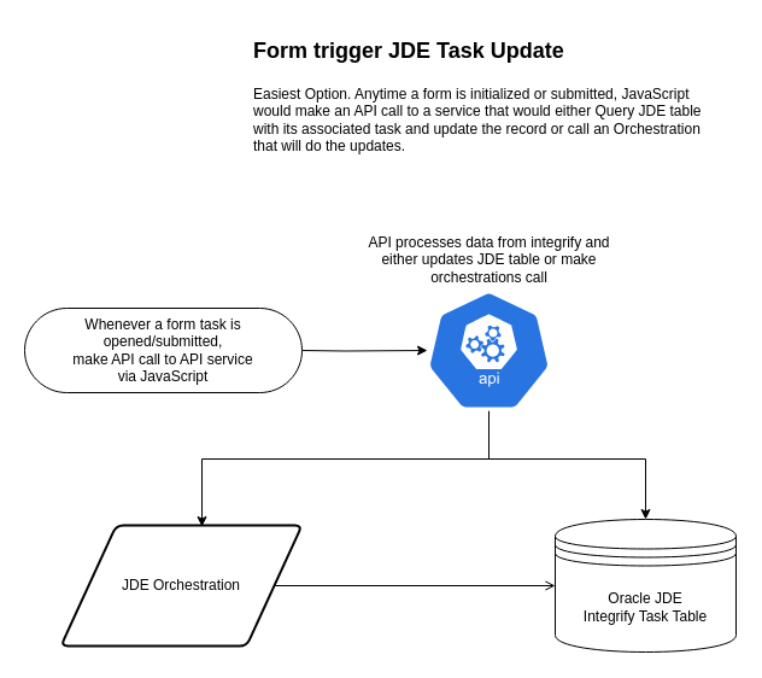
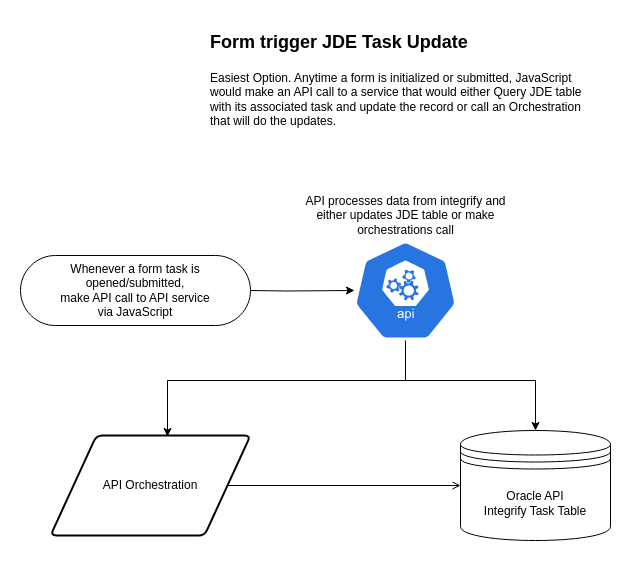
  <mxCell id="0" />
  <mxCell id="1" parent="0" />
  <mxCell id="2" style="edgeStyle=orthogonalEdgeStyle;rounded=0;orthogonalLoop=1;jettySize=auto;html=1;entryX=0.2;entryY=0.5;entryDx=0;entryDy=0;entryPerimeter=0;" edge="1" parent="1" target="6"><mxGeometry relative="1" as="geometry"><mxPoint x="250" y="290" as="sourcePoint" /></mxGeometry></mxCell>
  <mxCell id="3" value="Whenever a form task is opened/submitted,&lt;br&gt;make API call to API service &lt;br&gt;via JavaScript" style="html=1;dashed=0;whiteSpace=wrap;shape=mxgraph.dfd.start" vertex="1" parent="1"><mxGeometry x="20" y="255" width="230" height="70" as="geometry" /></mxCell>
  <mxCell id="4" style="edgeStyle=orthogonalEdgeStyle;rounded=0;orthogonalLoop=1;jettySize=auto;html=1;" edge="1" parent="1" source="6" target="8"><mxGeometry relative="1" as="geometry"><Array as="points"><mxPoint x="405" y="380" /><mxPoint x="535" y="380" /></Array></mxGeometry></mxCell>
  <mxCell id="5" style="edgeStyle=orthogonalEdgeStyle;rounded=0;orthogonalLoop=1;jettySize=auto;html=1;exitX=0.5;exitY=1;exitDx=0;exitDy=0;exitPerimeter=0;entryX=0.585;entryY=0.01;entryDx=0;entryDy=0;entryPerimeter=0;" edge="1" parent="1" source="6" target="10"><mxGeometry relative="1" as="geometry"><Array as="points"><mxPoint x="405" y="380" /><mxPoint x="167" y="380" /></Array></mxGeometry></mxCell>
  <mxCell id="6" value="" style="sketch=0;html=1;dashed=0;whitespace=wrap;fillColor=#2875E2;strokeColor=#ffffff;points=[[0.005,0.63,0],[0.1,0.2,0],[0.9,0.2,0],[0.5,0,0],[0.995,0.63,0],[0.72,0.99,0],[0.5,1,0],[0.28,0.99,0]];verticalLabelPosition=bottom;align=center;verticalAlign=top;shape=mxgraph.kubernetes.icon;prIcon=api" vertex="1" parent="1"><mxGeometry x="320" y="240" width="170" height="100" as="geometry" /></mxCell>
  <mxCell id="7" value="API processes data from integrify and either updates JDE table or make orchestrations call" style="text;html=1;strokeColor=none;fillColor=none;align=center;verticalAlign=middle;whiteSpace=wrap;rounded=0;" vertex="1" parent="1"><mxGeometry x="302.5" y="200" width="205" height="30" as="geometry" /></mxCell>
- <mxCell id="8" value="Oracle JDE&lt;br&gt;Integrify Task Table" style="shape=datastore;whiteSpace=wrap;html=1;" vertex="1" parent="1"><mxGeometry x="460" y="430" width="150" height="110" as="geometry" /></mxCell>
+ <mxCell id="8" value="Oracle API&lt;br&gt;Integrify Task Table" style="shape=datastore;whiteSpace=wrap;html=1;" vertex="1" parent="1"><mxGeometry x="460" y="430" width="150" height="110" as="geometry" /></mxCell>
  <mxCell id="9" style="edgeStyle=orthogonalEdgeStyle;rounded=0;orthogonalLoop=1;jettySize=auto;html=1;endArrow=open;" edge="1" parent="1" source="10" target="8"><mxGeometry relative="1" as="geometry" /></mxCell>
- <mxCell id="10" value="JDE Orchestration" style="shape=parallelogram;html=1;strokeWidth=2;perimeter=parallelogramPerimeter;whiteSpace=wrap;rounded=1;arcSize=12;size=0.23;" vertex="1" parent="1"><mxGeometry x="50" y="435" width="200" height="100" as="geometry" /></mxCell>
+ <mxCell id="10" value="API Orchestration" style="shape=parallelogram;html=1;strokeWidth=2;perimeter=parallelogramPerimeter;whiteSpace=wrap;rounded=1;arcSize=12;size=0.23;" vertex="1" parent="1"><mxGeometry x="50" y="435" width="200" height="100" as="geometry" /></mxCell>
  <mxCell id="11" value="&lt;h1&gt;&lt;b style=&quot;border-color: var(--border-color); font-size: 18px; text-align: center;&quot;&gt;Form trigger JDE Task Update&lt;/b&gt;&lt;br&gt;&lt;/h1&gt;&lt;p&gt;Easiest Option. Anytime a form is initialized or submitted, JavaScript would make an API call to a service that would either Query JDE table with its associated task and update the record or call an Orchestration that will do the updates.&lt;/p&gt;" style="text;html=1;strokeColor=none;fillColor=none;spacing=5;spacingTop=-20;whiteSpace=wrap;overflow=hidden;rounded=0;" vertex="1" parent="1"><mxGeometry x="205" width="400" height="120" as="geometry" y="20" /></mxCell>
